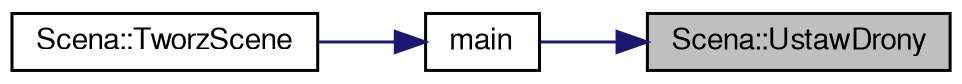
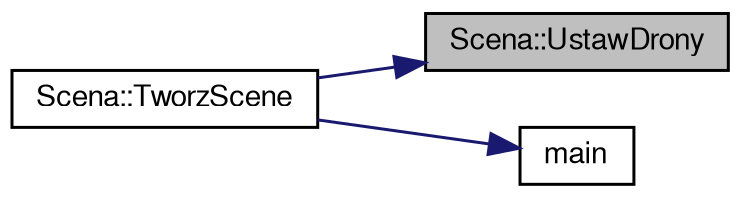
  digraph {
    rankdir=RL
    node [color=black fillcolor=white fontname=FreeSans fontsize=10 shape=record style=filled]
    edge [color=midnightblue dir=back fontname=FreeSans fontsize=10 labelfontname=FreeSans labelfontsize=10 style=solid]
    n1 [fillcolor=grey75 fontcolor=black height=0.2 label="Scena::UstawDrony" width=0.4]
    n2 [height=0.2 label="Scena::TworzScene" width=0.4]
    n3 [height=0.2 label=main width=0.4]
-   n1 -> n3
+   n1 -> n2
    n3 -> n2
  }
